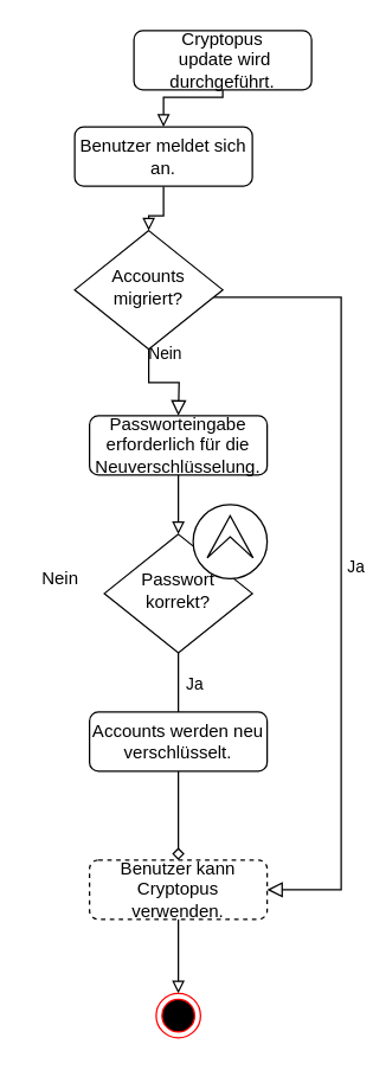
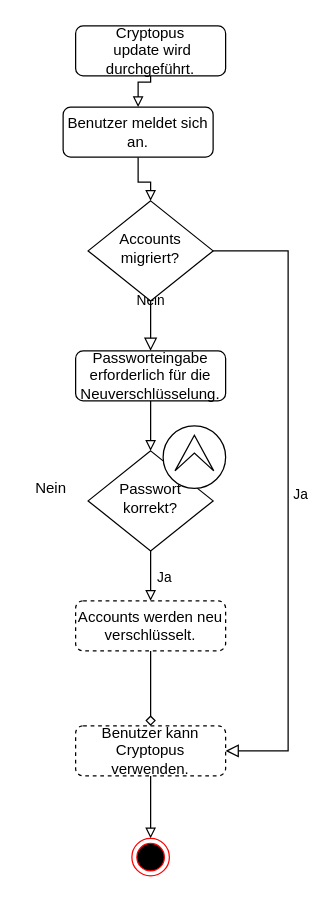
  <mxCell id="0" />
  <mxCell id="1" parent="0" />
- <mxCell id="2" value="Cryptopus&lt;br&gt;&amp;nbsp;update wird durchgeführt." style="rounded=1;whiteSpace=wrap;html=1;fontSize=12;glass=0;strokeWidth=1;shadow=0;fillColor=default;strokeColor=default;fontColor=default;" parent="1" vertex="1"><mxGeometry x="90" y="20" width="120" height="40" as="geometry" /></mxCell>
+ <mxCell id="2" value="Cryptopus&lt;br&gt;&amp;nbsp;update wird durchgeführt." style="rounded=1;whiteSpace=wrap;html=1;fontSize=12;glass=0;strokeWidth=1;shadow=0;fillColor=default;strokeColor=default;fontColor=default;" parent="1" vertex="1"><mxGeometry x="60" y="20" width="120" height="40" as="geometry" /></mxCell>
  <mxCell id="3" value="Nein" style="rounded=0;html=1;jettySize=auto;orthogonalLoop=1;fontSize=11;endArrow=block;endFill=0;endSize=8;strokeWidth=1;shadow=0;labelBackgroundColor=none;edgeStyle=orthogonalEdgeStyle;" parent="1" source="5" edge="1"><mxGeometry y="20" relative="1" as="geometry"><mxPoint as="offset" /><mxPoint x="120" y="280" as="targetPoint" /></mxGeometry></mxCell>
  <mxCell id="4" value="Ja" style="edgeStyle=orthogonalEdgeStyle;rounded=0;html=1;jettySize=auto;orthogonalLoop=1;fontSize=11;endArrow=block;endFill=0;endSize=8;strokeWidth=1;shadow=0;labelBackgroundColor=none;strokeColor=default;fontColor=default;entryX=1;entryY=0.5;entryDx=0;entryDy=0;" parent="1" source="5" target="7" edge="1"><mxGeometry y="10" relative="1" as="geometry"><mxPoint as="offset" /><Array as="points"><mxPoint x="230" y="200" /><mxPoint x="230" y="600" /></Array></mxGeometry></mxCell>
- <mxCell id="5" value="Accounts migriert?" style="rhombus;whiteSpace=wrap;html=1;shadow=0;fontFamily=Helvetica;fontSize=12;align=center;strokeWidth=1;spacing=6;spacingTop=-4;fillColor=default;strokeColor=default;fontColor=default;" parent="1" vertex="1"><mxGeometry x="50" y="155" width="100" height="80" as="geometry" /></mxCell>
+ <mxCell id="5" value="Accounts migriert?" style="rhombus;whiteSpace=wrap;html=1;shadow=0;fontFamily=Helvetica;fontSize=12;align=center;strokeWidth=1;spacing=6;spacingTop=-4;fillColor=default;strokeColor=default;fontColor=default;" parent="1" vertex="1"><mxGeometry x="70" y="160" width="100" height="80" as="geometry" /></mxCell>
  <mxCell id="6" style="edgeStyle=orthogonalEdgeStyle;rounded=0;orthogonalLoop=1;jettySize=auto;html=1;labelBackgroundColor=default;fontColor=default;startArrow=none;startFill=0;endArrow=block;endFill=0;strokeColor=default;exitX=0.5;exitY=1;exitDx=0;exitDy=0;entryX=0.5;entryY=0;entryDx=0;entryDy=0;" edge="1" parent="1" source="7" target="19"><mxGeometry relative="1" as="geometry"><mxPoint x="300" y="670" as="targetPoint" /></mxGeometry></mxCell>
  <mxCell id="7" value="Benutzer kann Cryptopus verwenden." style="rounded=1;whiteSpace=wrap;html=1;fontSize=12;glass=0;strokeWidth=1;shadow=0;fillColor=default;strokeColor=default;fontColor=default;dashed=1;" parent="1" vertex="1"><mxGeometry x="60" y="580" width="120" height="40" as="geometry" /></mxCell>
  <mxCell id="8" style="edgeStyle=orthogonalEdgeStyle;rounded=0;orthogonalLoop=1;jettySize=auto;html=1;exitX=0.5;exitY=1;exitDx=0;exitDy=0;entryX=0.5;entryY=0;entryDx=0;entryDy=0;labelBackgroundColor=default;fontColor=default;startArrow=none;startFill=0;endArrow=block;endFill=0;strokeColor=default;" edge="1" parent="1" source="9" target="15"><mxGeometry relative="1" as="geometry" /></mxCell>
  <mxCell id="9" value="Passworteingabe erforderlich für die Neuverschlüsselung." style="rounded=1;whiteSpace=wrap;html=1;fontSize=12;glass=0;strokeWidth=1;shadow=0;fillColor=default;strokeColor=default;fontColor=default;" parent="1" vertex="1"><mxGeometry x="60" y="280" width="120" height="40" as="geometry" /></mxCell>
  <mxCell id="10" value="" style="edgeStyle=orthogonalEdgeStyle;rounded=0;orthogonalLoop=1;jettySize=auto;html=1;fontColor=default;endArrow=none;endFill=0;strokeColor=default;labelBackgroundColor=default;startArrow=block;startFill=0;" edge="1" parent="1" source="12" target="2"><mxGeometry relative="1" as="geometry" /></mxCell>
  <mxCell id="11" style="edgeStyle=orthogonalEdgeStyle;rounded=0;orthogonalLoop=1;jettySize=auto;html=1;entryX=0.5;entryY=0;entryDx=0;entryDy=0;labelBackgroundColor=default;fontColor=default;startArrow=none;startFill=0;endArrow=block;endFill=0;strokeColor=default;" edge="1" parent="1" source="12" target="5"><mxGeometry relative="1" as="geometry" /></mxCell>
  <mxCell id="12" value="Benutzer meldet sich an." style="rounded=1;whiteSpace=wrap;html=1;fontSize=12;glass=0;strokeWidth=1;shadow=0;fillColor=default;strokeColor=default;fontColor=default;" vertex="1" parent="1"><mxGeometry x="50" y="85" width="120" height="40" as="geometry" /></mxCell>
- <mxCell id="13" style="edgeStyle=orthogonalEdgeStyle;rounded=0;orthogonalLoop=1;jettySize=auto;html=1;entryX=0.5;entryY=0;entryDx=0;entryDy=0;labelBackgroundColor=default;fontColor=default;startArrow=none;startFill=0;endArrow=none;endFill=0;strokeColor=default;" edge="1" parent="1" source="15" target="18"><mxGeometry relative="1" as="geometry" /></mxCell>
+ <mxCell id="13" style="edgeStyle=orthogonalEdgeStyle;rounded=0;orthogonalLoop=1;jettySize=auto;html=1;entryX=0.5;entryY=0;entryDx=0;entryDy=0;labelBackgroundColor=default;fontColor=default;startArrow=none;startFill=0;endArrow=block;endFill=0;strokeColor=default;" edge="1" parent="1" source="15" target="18"><mxGeometry relative="1" as="geometry" /></mxCell>
  <mxCell id="14" value="Ja" style="edgeLabel;html=1;align=center;verticalAlign=middle;resizable=0;points=[];fontColor=default;labelBackgroundColor=default;" vertex="1" connectable="0" parent="13"><mxGeometry x="-0.186" y="2" relative="1" as="geometry"><mxPoint x="8" y="4" as="offset" /></mxGeometry></mxCell>
  <mxCell id="15" value="Passwort korrekt?" style="rhombus;whiteSpace=wrap;html=1;shadow=0;fontFamily=Helvetica;fontSize=12;align=center;strokeWidth=1;spacing=6;spacingTop=-4;fillColor=default;strokeColor=default;fontColor=default;" vertex="1" parent="1"><mxGeometry x="70" y="360" width="100" height="80" as="geometry" /></mxCell>
  <mxCell id="16" value="Nein" style="text;html=1;align=center;verticalAlign=middle;resizable=0;points=[];autosize=1;strokeColor=none;fillColor=none;fontColor=default;" vertex="1" parent="1"><mxGeometry x="20" y="380" width="40" height="20" as="geometry" /></mxCell>
  <mxCell id="17" style="edgeStyle=orthogonalEdgeStyle;rounded=0;orthogonalLoop=1;jettySize=auto;html=1;entryX=0.5;entryY=0;entryDx=0;entryDy=0;labelBackgroundColor=default;fontColor=default;startArrow=none;startFill=0;endArrow=diamond;endFill=0;strokeColor=default;" edge="1" parent="1" source="18" target="7"><mxGeometry relative="1" as="geometry"><Array as="points"><mxPoint x="120" y="570" /><mxPoint x="120" y="570" /></Array></mxGeometry></mxCell>
- <mxCell id="18" value="Accounts werden neu verschlüsselt." style="rounded=1;whiteSpace=wrap;html=1;fontSize=12;glass=0;strokeWidth=1;shadow=0;fillColor=default;strokeColor=default;fontColor=default;" vertex="1" parent="1"><mxGeometry x="60" y="480" width="120" height="40" as="geometry" /></mxCell>
+ <mxCell id="18" value="Accounts werden neu verschlüsselt." style="rounded=1;whiteSpace=wrap;html=1;fontSize=12;glass=0;strokeWidth=1;shadow=0;fillColor=default;strokeColor=default;fontColor=default;dashed=1;" vertex="1" parent="1"><mxGeometry x="60" y="480" width="120" height="40" as="geometry" /></mxCell>
  <mxCell id="19" value="" style="ellipse;html=1;shape=endState;fillColor=#000000;strokeColor=#ff0000;labelBackgroundColor=default;fontColor=default;" vertex="1" parent="1"><mxGeometry x="105" y="670" width="30" height="30" as="geometry" /></mxCell>
  <mxCell id="20" value="" style="points=[[0.145,0.145,0],[0.5,0,0],[0.855,0.145,0],[1,0.5,0],[0.855,0.855,0],[0.5,1,0],[0.145,0.855,0],[0,0.5,0]];shape=mxgraph.bpmn.event;html=1;verticalLabelPosition=bottom;labelBackgroundColor=#ffffff;verticalAlign=top;align=center;perimeter=ellipsePerimeter;outlineConnect=0;aspect=fixed;outline=eventInt;symbol=escalation;fontColor=default;strokeColor=default;fillColor=default;" vertex="1" parent="1"><mxGeometry x="130" y="340" width="50" height="50" as="geometry" /></mxCell>
